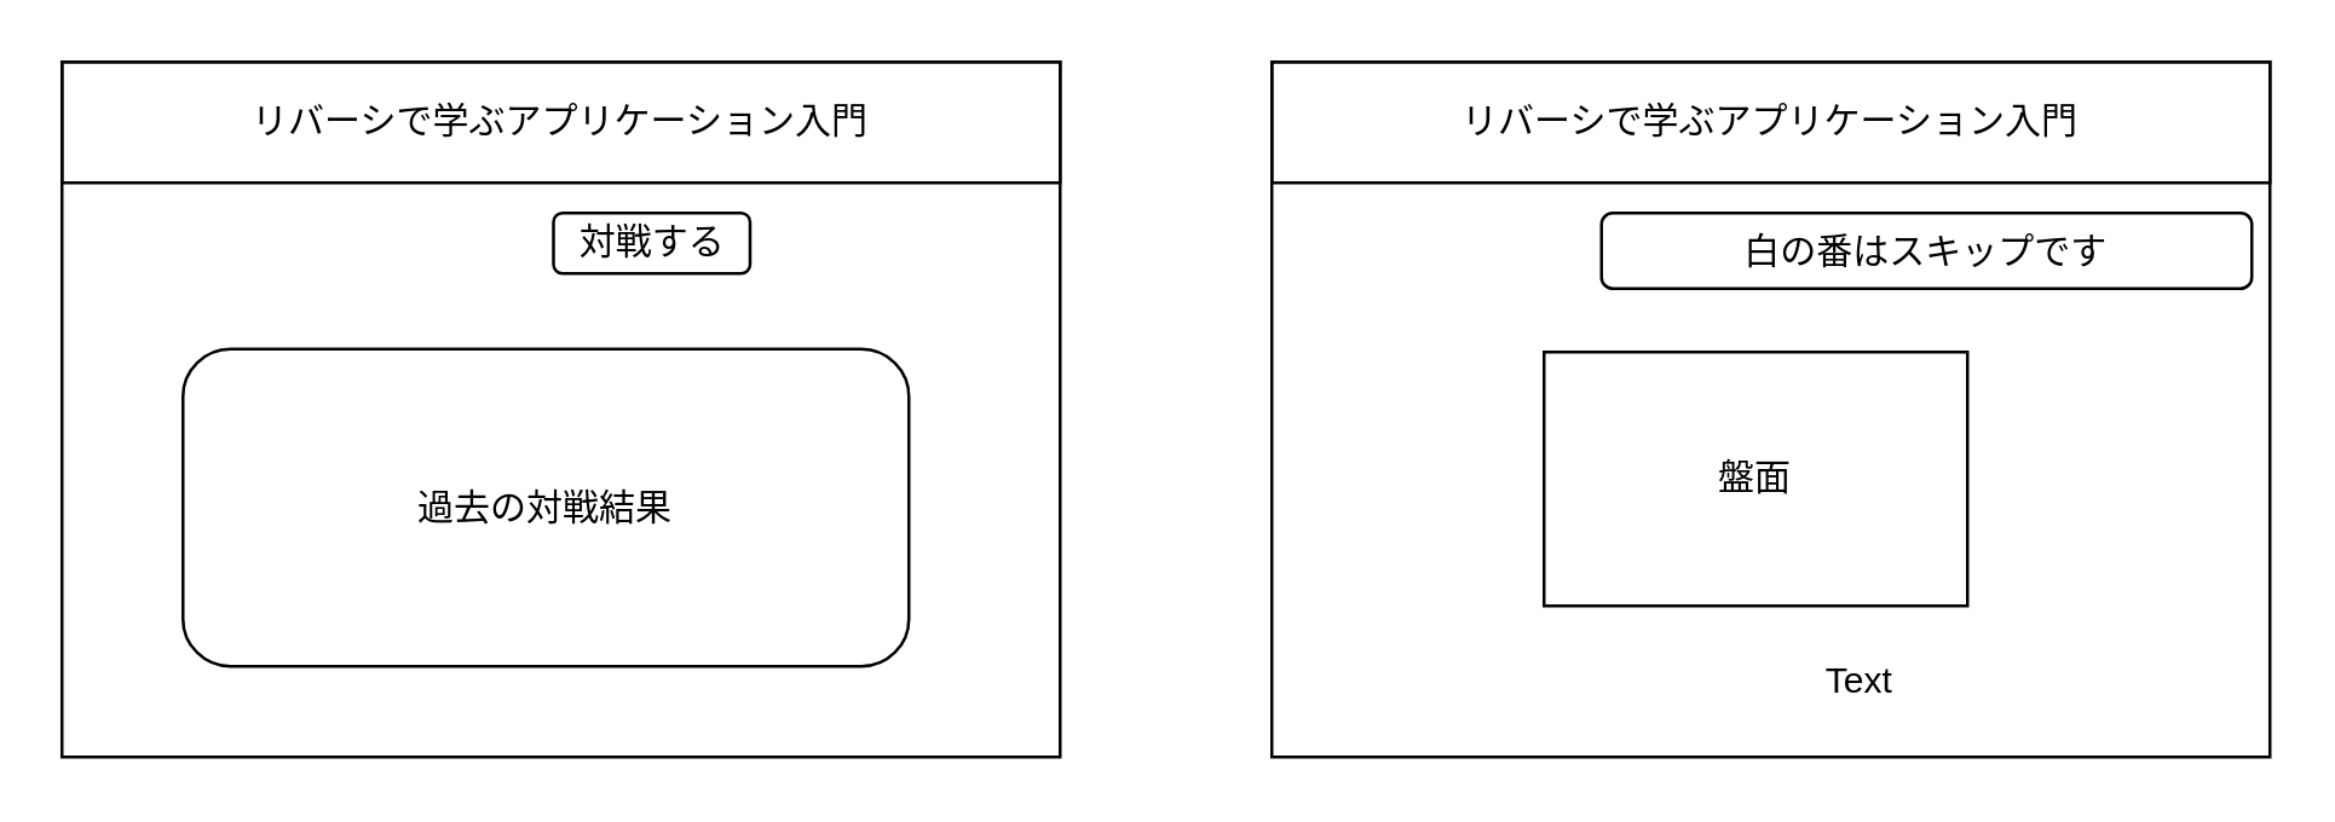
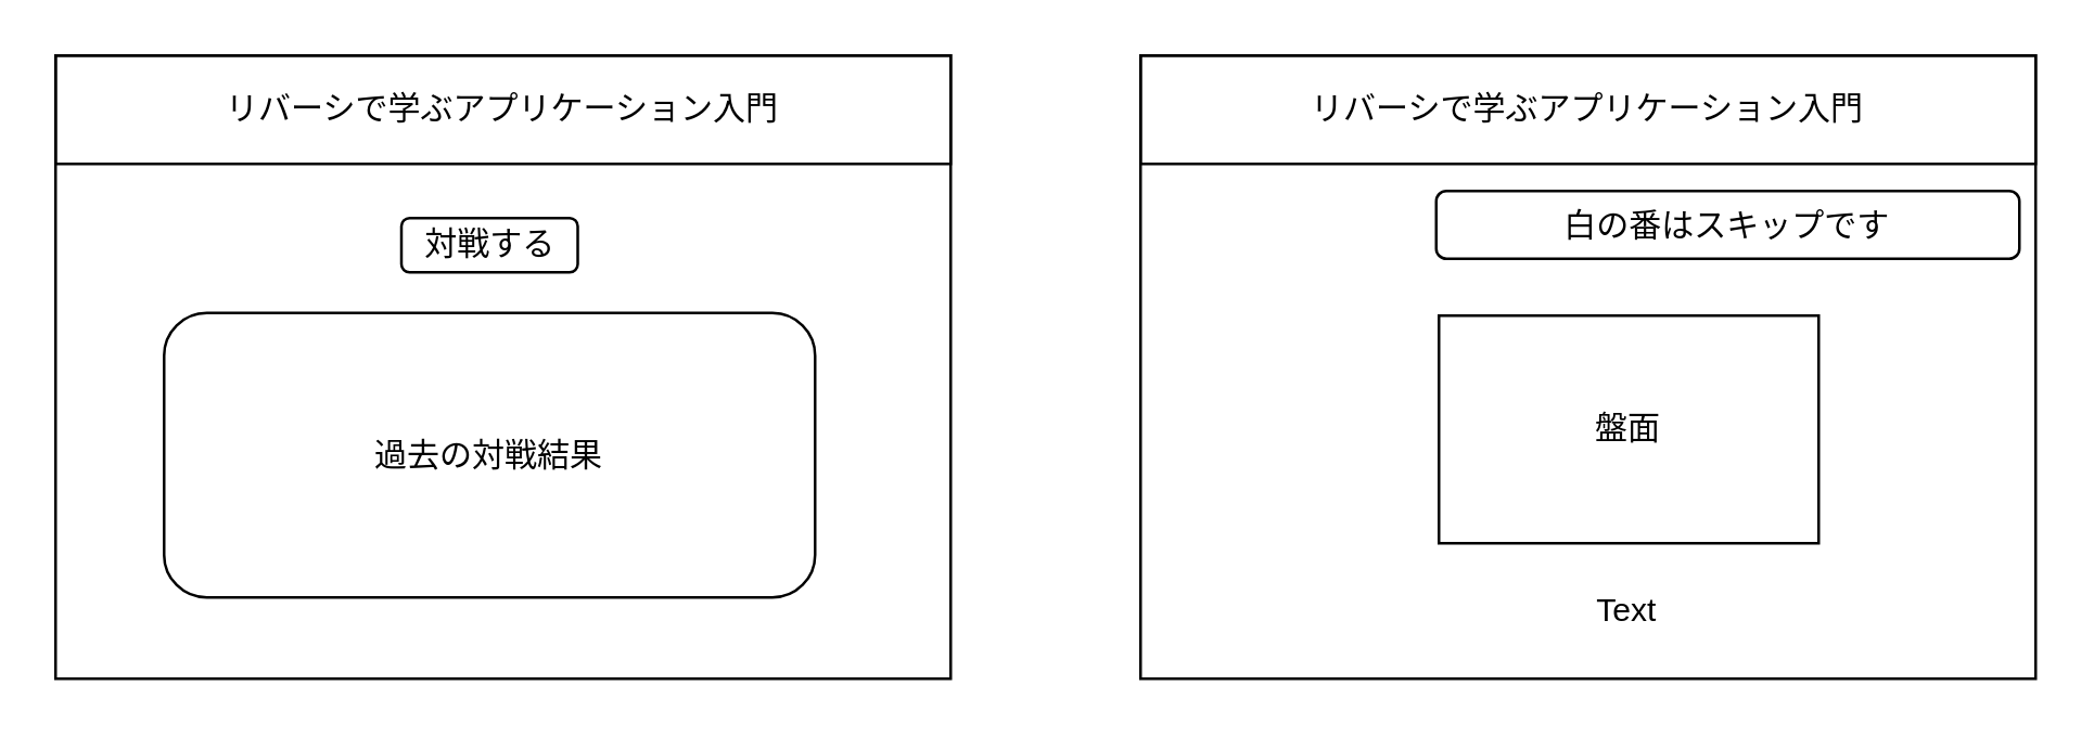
  <mxCell id="0" />
  <mxCell id="1" parent="0" />
  <mxCell id="2" value="" style="rounded=0;whiteSpace=wrap;html=1;fillColor=none;" vertex="1" parent="1"><mxGeometry x="20" y="20" width="330" height="230" as="geometry" /></mxCell>
  <mxCell id="3" value="リバーシで学ぶアプリケーション入門" style="rounded=0;whiteSpace=wrap;html=1;fillColor=none;" vertex="1" parent="1"><mxGeometry x="20" y="20" width="330" height="40" as="geometry" /></mxCell>
- <mxCell id="4" value="対戦する" style="rounded=1;whiteSpace=wrap;html=1;fillColor=none;" vertex="1" parent="1"><mxGeometry x="182.5" y="70" width="65" height="20" as="geometry" /></mxCell>
+ <mxCell id="4" value="対戦する" style="rounded=1;whiteSpace=wrap;html=1;fillColor=none;" vertex="1" parent="1"><mxGeometry x="147.5" y="80" width="65" height="20" as="geometry" /></mxCell>
  <mxCell id="5" value="過去の対戦結果" style="whiteSpace=wrap;html=1;fillColor=none;rounded=1;" vertex="1" parent="1"><mxGeometry x="60" y="115" width="240" height="105" as="geometry" /></mxCell>
  <mxCell id="6" value="" style="rounded=0;whiteSpace=wrap;html=1;fillColor=none;" vertex="1" parent="1"><mxGeometry x="420" y="20" width="330" height="230" as="geometry" /></mxCell>
  <mxCell id="7" value="リバーシで学ぶアプリケーション入門" style="rounded=0;whiteSpace=wrap;html=1;fillColor=none;" vertex="1" parent="1"><mxGeometry x="420" y="20" width="330" height="40" as="geometry" /></mxCell>
  <mxCell id="8" value="白の番はスキップです" style="rounded=1;whiteSpace=wrap;html=1;fillColor=none;" vertex="1" parent="1"><mxGeometry x="529" y="70" width="215" height="25" as="geometry" /></mxCell>
- <mxCell id="9" value="盤面" style="rounded=0;whiteSpace=wrap;html=1;fillColor=none;" vertex="1" parent="1"><mxGeometry x="510" y="116" width="140" height="84" as="geometry" /></mxCell>
- <mxCell id="10" value="Text" style="text;html=1;strokeColor=none;fillColor=none;align=center;verticalAlign=middle;whiteSpace=wrap;rounded=0;labelBackgroundColor=#ffffff;" vertex="1" parent="1"><mxGeometry x="544" y="210" width="141" height="30" as="geometry" /></mxCell>
+ <mxCell id="9" value="盤面" style="rounded=0;whiteSpace=wrap;html=1;fillColor=none;" vertex="1" parent="1"><mxGeometry x="530" y="116" width="140" height="84" as="geometry" /></mxCell>
+ <mxCell id="10" value="Text" style="text;html=1;strokeColor=none;fillColor=none;align=center;verticalAlign=middle;whiteSpace=wrap;rounded=0;labelBackgroundColor=#ffffff;" vertex="1" parent="1"><mxGeometry x="529" y="210" width="141" height="30" as="geometry" /></mxCell>
